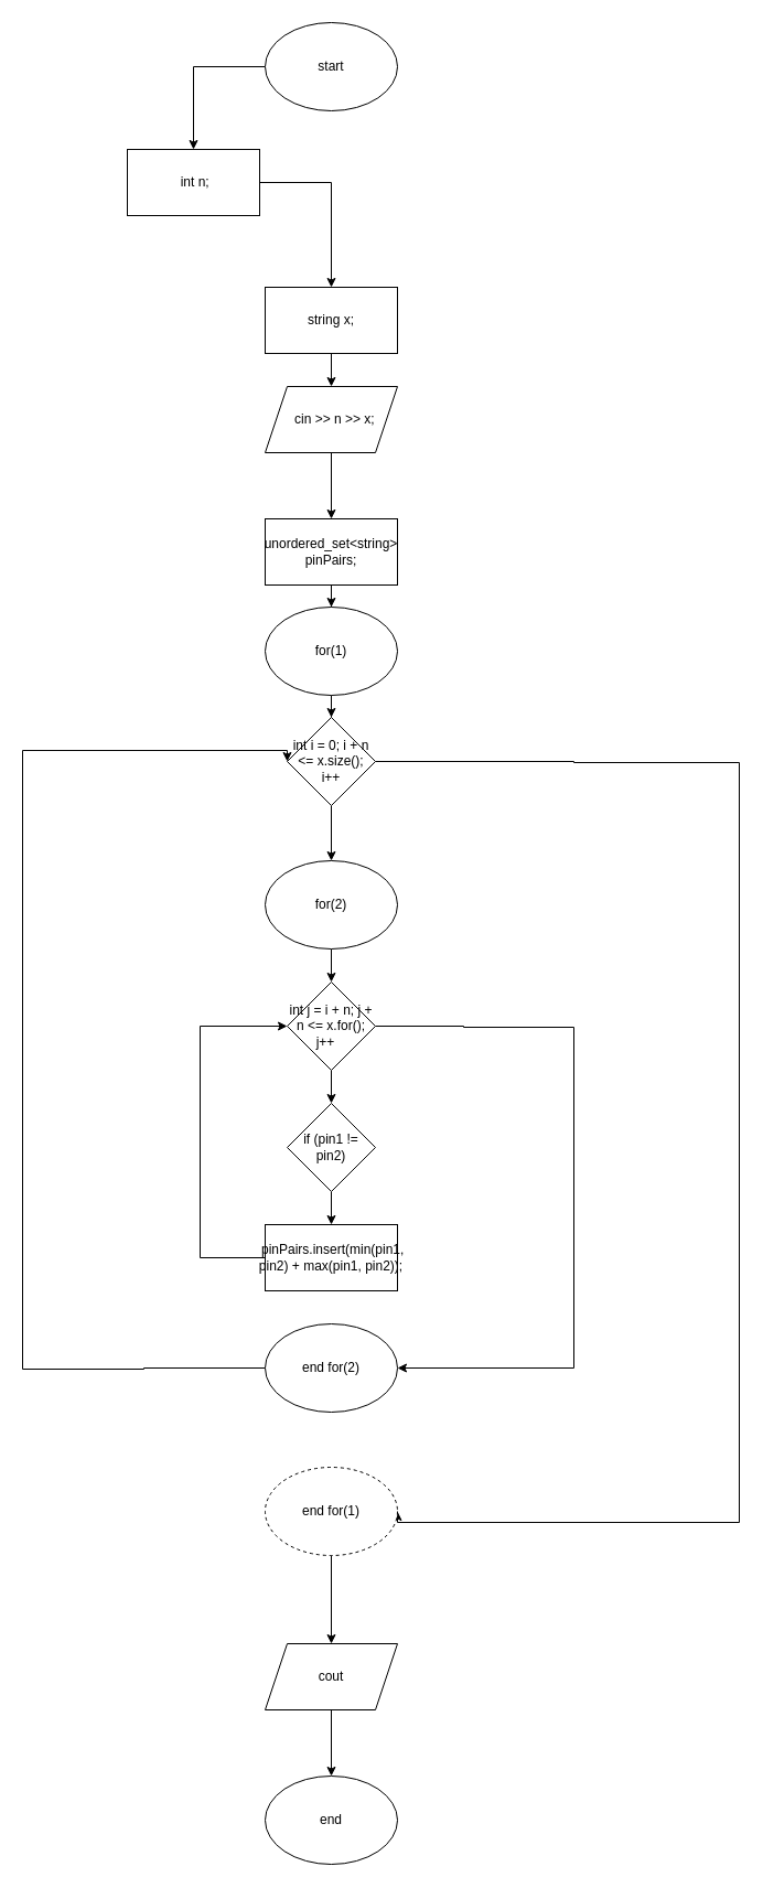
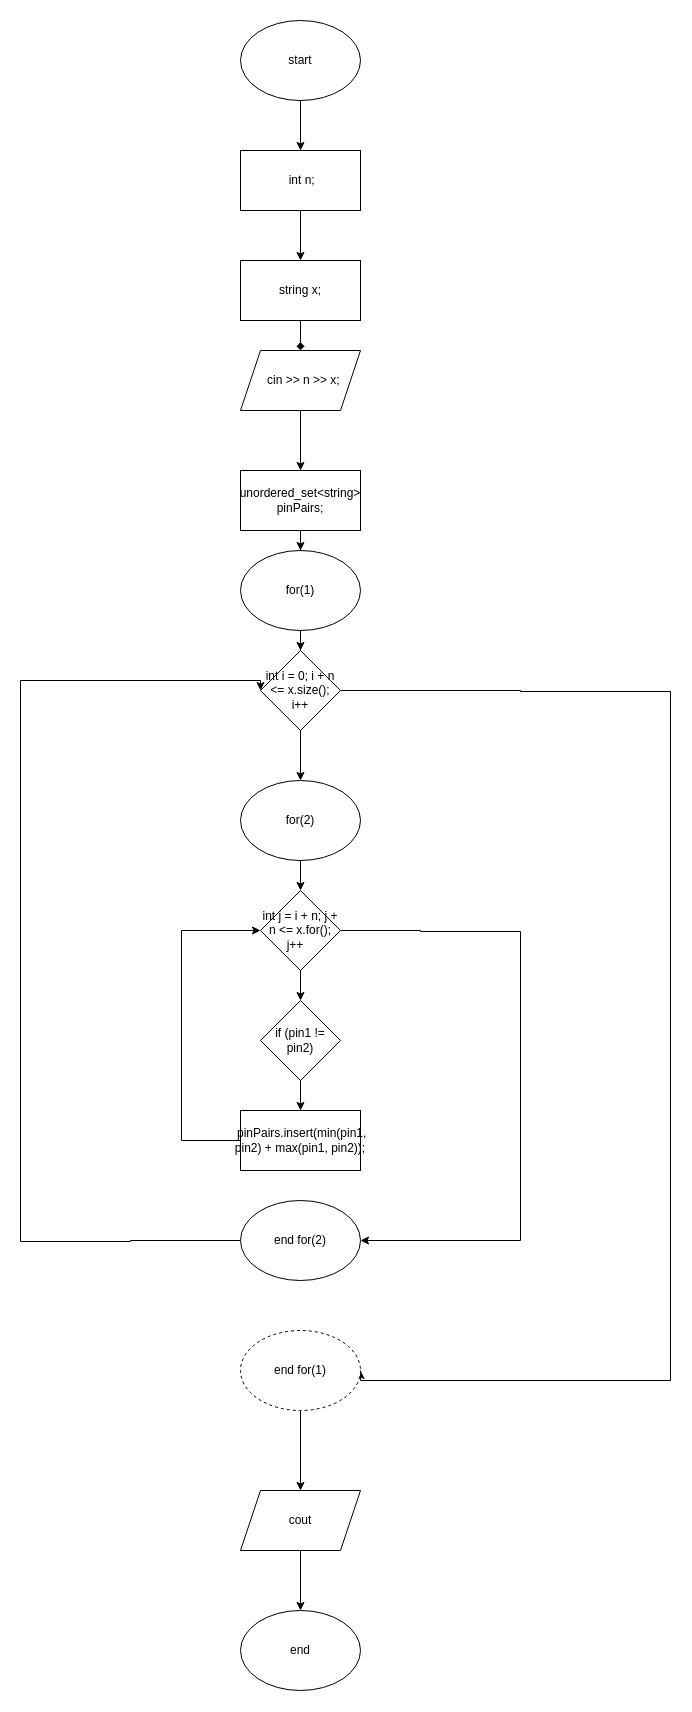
  <mxCell id="0" />
  <mxCell id="1" parent="0" />
  <mxCell id="2" style="edgeStyle=orthogonalEdgeStyle;rounded=0;orthogonalLoop=1;jettySize=auto;html=1;" edge="1" parent="1" source="3" target="5"><mxGeometry relative="1" as="geometry" /></mxCell>
  <mxCell id="3" value="start" style="ellipse;whiteSpace=wrap;html=1;" vertex="1" parent="1"><mxGeometry x="240" y="20" width="120" height="80" as="geometry" /></mxCell>
  <mxCell id="4" style="edgeStyle=orthogonalEdgeStyle;rounded=0;orthogonalLoop=1;jettySize=auto;html=1;" edge="1" parent="1" source="5" target="7"><mxGeometry relative="1" as="geometry" /></mxCell>
- <mxCell id="5" value="&amp;nbsp;int n;" style="rounded=0;whiteSpace=wrap;html=1;" vertex="1" parent="1"><mxGeometry x="115" y="135" width="120" height="60" as="geometry" /></mxCell>
- <mxCell id="6" style="edgeStyle=orthogonalEdgeStyle;rounded=0;orthogonalLoop=1;jettySize=auto;html=1;entryX=0.5;entryY=0;entryDx=0;entryDy=0;" edge="1" parent="1" source="7" target="9"><mxGeometry relative="1" as="geometry" /></mxCell>
+ <mxCell id="5" value="&amp;nbsp;int n;" style="rounded=0;whiteSpace=wrap;html=1;" vertex="1" parent="1"><mxGeometry x="240" y="150" width="120" height="60" as="geometry" /></mxCell>
+ <mxCell id="6" style="edgeStyle=orthogonalEdgeStyle;rounded=0;orthogonalLoop=1;jettySize=auto;html=1;entryX=0.5;entryY=0;entryDx=0;entryDy=0;endArrow=diamond;" edge="1" parent="1" source="7" target="9"><mxGeometry relative="1" as="geometry" /></mxCell>
  <mxCell id="7" value="string x;" style="rounded=0;whiteSpace=wrap;html=1;" vertex="1" parent="1"><mxGeometry x="240" y="260" width="120" height="60" as="geometry" /></mxCell>
  <mxCell id="8" style="edgeStyle=orthogonalEdgeStyle;rounded=0;orthogonalLoop=1;jettySize=auto;html=1;" edge="1" parent="1" source="9" target="11"><mxGeometry relative="1" as="geometry" /></mxCell>
  <mxCell id="9" value="&amp;nbsp; cin &amp;gt;&amp;gt; n &amp;gt;&amp;gt; x;" style="shape=parallelogram;perimeter=parallelogramPerimeter;whiteSpace=wrap;html=1;fixedSize=1;" vertex="1" parent="1"><mxGeometry x="240" y="350" width="120" height="60" as="geometry" /></mxCell>
  <mxCell id="10" style="edgeStyle=orthogonalEdgeStyle;rounded=0;orthogonalLoop=1;jettySize=auto;html=1;" edge="1" parent="1" source="11" target="22"><mxGeometry relative="1" as="geometry" /></mxCell>
  <mxCell id="11" value="unordered_set&amp;lt;string&amp;gt; pinPairs;" style="rounded=0;whiteSpace=wrap;html=1;" vertex="1" parent="1"><mxGeometry x="240" y="470" width="120" height="60" as="geometry" /></mxCell>
  <mxCell id="12" style="edgeStyle=orthogonalEdgeStyle;rounded=0;orthogonalLoop=1;jettySize=auto;html=1;entryX=0.5;entryY=0;entryDx=0;entryDy=0;" edge="1" parent="1" source="13" target="16"><mxGeometry relative="1" as="geometry" /></mxCell>
  <mxCell id="13" value="for(2)" style="ellipse;whiteSpace=wrap;html=1;" vertex="1" parent="1"><mxGeometry x="240" y="780" width="120" height="80" as="geometry" /></mxCell>
  <mxCell id="14" style="edgeStyle=orthogonalEdgeStyle;rounded=0;orthogonalLoop=1;jettySize=auto;html=1;" edge="1" parent="1" source="16" target="18"><mxGeometry relative="1" as="geometry"><mxPoint x="300" y="1040" as="targetPoint" /></mxGeometry></mxCell>
  <mxCell id="15" style="edgeStyle=orthogonalEdgeStyle;rounded=0;orthogonalLoop=1;jettySize=auto;html=1;entryX=1;entryY=0.5;entryDx=0;entryDy=0;" edge="1" parent="1" source="16" target="27"><mxGeometry relative="1" as="geometry"><mxPoint x="470" y="1240" as="targetPoint" /><Array as="points"><mxPoint x="420" y="930" /><mxPoint x="420" y="931" /><mxPoint x="520" y="931" /><mxPoint x="520" y="1240" /></Array></mxGeometry></mxCell>
  <mxCell id="16" value="int j = i + n; j + n &amp;lt;= x.for(); j++&lt;span style=&quot;white-space: pre;&quot;&gt;&#09;&lt;/span&gt;" style="rhombus;whiteSpace=wrap;html=1;" vertex="1" parent="1"><mxGeometry x="260" y="890" width="80" height="80" as="geometry" /></mxCell>
  <mxCell id="17" style="edgeStyle=orthogonalEdgeStyle;rounded=0;orthogonalLoop=1;jettySize=auto;html=1;" edge="1" parent="1" source="18" target="20"><mxGeometry relative="1" as="geometry"><mxPoint x="300" y="1140" as="targetPoint" /></mxGeometry></mxCell>
  <mxCell id="18" value="if (pin1 != pin2)" style="rhombus;whiteSpace=wrap;html=1;" vertex="1" parent="1"><mxGeometry x="260" y="1000" width="80" height="80" as="geometry" /></mxCell>
  <mxCell id="19" style="edgeStyle=orthogonalEdgeStyle;rounded=0;orthogonalLoop=1;jettySize=auto;html=1;entryX=0;entryY=0.5;entryDx=0;entryDy=0;" edge="1" parent="1" source="20" target="16"><mxGeometry relative="1" as="geometry"><mxPoint x="180" y="930" as="targetPoint" /><Array as="points"><mxPoint x="181" y="1140" /><mxPoint x="181" y="930" /></Array></mxGeometry></mxCell>
  <mxCell id="20" value="&amp;nbsp;pinPairs.insert(min(pin1, pin2) + max(pin1, pin2));" style="rounded=0;whiteSpace=wrap;html=1;" vertex="1" parent="1"><mxGeometry x="240" y="1110" width="120" height="60" as="geometry" /></mxCell>
  <mxCell id="21" style="edgeStyle=orthogonalEdgeStyle;rounded=0;orthogonalLoop=1;jettySize=auto;html=1;" edge="1" parent="1" source="22" target="25"><mxGeometry relative="1" as="geometry" /></mxCell>
  <mxCell id="22" value="for(1)" style="ellipse;whiteSpace=wrap;html=1;" vertex="1" parent="1"><mxGeometry x="240" y="550" width="120" height="80" as="geometry" /></mxCell>
  <mxCell id="23" style="edgeStyle=orthogonalEdgeStyle;rounded=0;orthogonalLoop=1;jettySize=auto;html=1;entryX=1;entryY=0.5;entryDx=0;entryDy=0;" edge="1" parent="1" source="25" target="29"><mxGeometry relative="1" as="geometry"><mxPoint x="590" y="1380" as="targetPoint" /><Array as="points"><mxPoint x="520" y="690" /><mxPoint x="520" y="691" /><mxPoint x="670" y="691" /><mxPoint x="670" y="1380" /><mxPoint x="360" y="1380" /></Array></mxGeometry></mxCell>
  <mxCell id="24" style="edgeStyle=orthogonalEdgeStyle;rounded=0;orthogonalLoop=1;jettySize=auto;html=1;" edge="1" parent="1" source="25" target="13"><mxGeometry relative="1" as="geometry" /></mxCell>
  <mxCell id="25" value="int i = 0; i + n &amp;lt;= x.size(); i++" style="rhombus;whiteSpace=wrap;html=1;" vertex="1" parent="1"><mxGeometry x="260" y="650" width="80" height="80" as="geometry" /></mxCell>
  <mxCell id="26" style="edgeStyle=orthogonalEdgeStyle;rounded=0;orthogonalLoop=1;jettySize=auto;html=1;entryX=0;entryY=0.5;entryDx=0;entryDy=0;" edge="1" parent="1" source="27" target="25"><mxGeometry relative="1" as="geometry"><mxPoint x="90" y="680" as="targetPoint" /><Array as="points"><mxPoint x="130" y="1240" /><mxPoint x="130" y="1241" /><mxPoint x="20" y="1241" /><mxPoint x="20" y="680" /><mxPoint x="260" y="680" /></Array></mxGeometry></mxCell>
  <mxCell id="27" value="end for(2)" style="ellipse;whiteSpace=wrap;html=1;" vertex="1" parent="1"><mxGeometry x="240" y="1200" width="120" height="80" as="geometry" /></mxCell>
  <mxCell id="28" style="edgeStyle=orthogonalEdgeStyle;rounded=0;orthogonalLoop=1;jettySize=auto;html=1;entryX=0.5;entryY=0;entryDx=0;entryDy=0;" edge="1" parent="1" source="29" target="31"><mxGeometry relative="1" as="geometry" /></mxCell>
  <mxCell id="29" value="end for(1)" style="ellipse;whiteSpace=wrap;html=1;dashed=1;" vertex="1" parent="1"><mxGeometry x="240" y="1330" width="120" height="80" as="geometry" /></mxCell>
  <mxCell id="30" value="" style="edgeStyle=orthogonalEdgeStyle;rounded=0;orthogonalLoop=1;jettySize=auto;html=1;" edge="1" parent="1" source="31" target="32"><mxGeometry relative="1" as="geometry" /></mxCell>
  <mxCell id="31" value="cout" style="shape=parallelogram;perimeter=parallelogramPerimeter;whiteSpace=wrap;html=1;fixedSize=1;" vertex="1" parent="1"><mxGeometry x="240" y="1490" width="120" height="60" as="geometry" /></mxCell>
  <mxCell id="32" value="end" style="ellipse;whiteSpace=wrap;html=1;" vertex="1" parent="1"><mxGeometry x="240" y="1610" width="120" height="80" as="geometry" /></mxCell>
